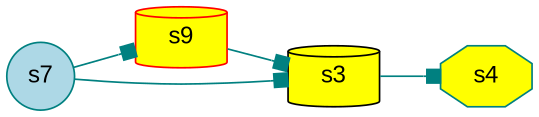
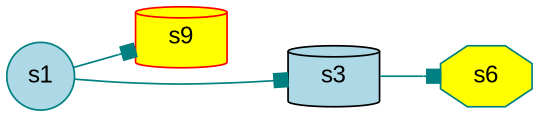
  digraph {
    fontname="Liberation Sans"
    rankdir=LR
    node [color=teal fillcolor=lightblue fontname="Liberation Sans" shape=cylinder style=filled]
    edge [arrowhead=box color=teal fontname="Liberation Sans"]
-   s1 [shape=circle label=s7]
+   s1 [shape=circle]
    n2 [color=red fillcolor=yellow label=s9]
-   s3 [color=black fillcolor=yellow]
-   s4 [fillcolor=yellow shape=octagon]
+   s3 [color=black]
+   s4 [fillcolor=yellow shape=octagon label=s6]
    s1 -> n2
    s1 -> s3
-   n2 -> s3
    s3 -> s4
  }
